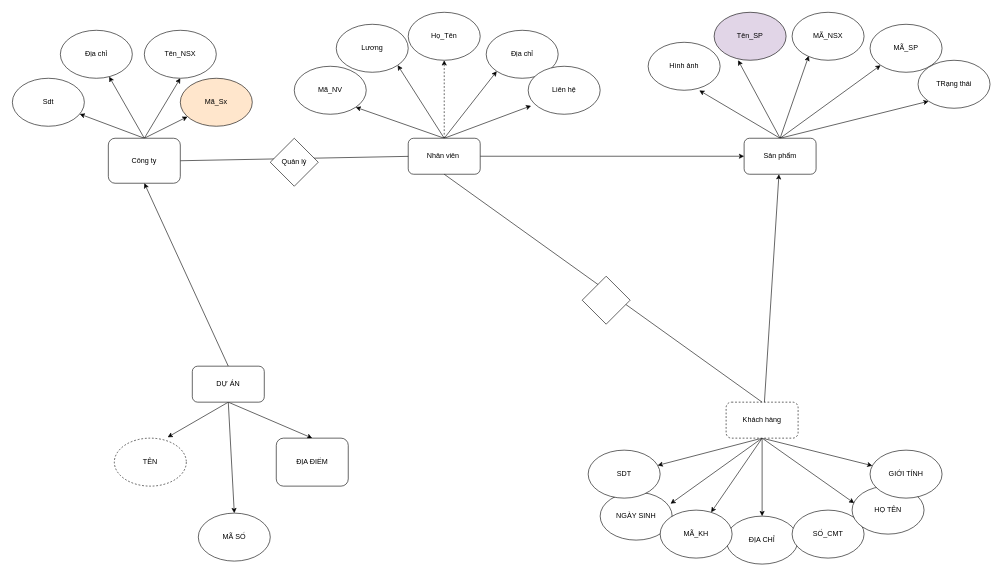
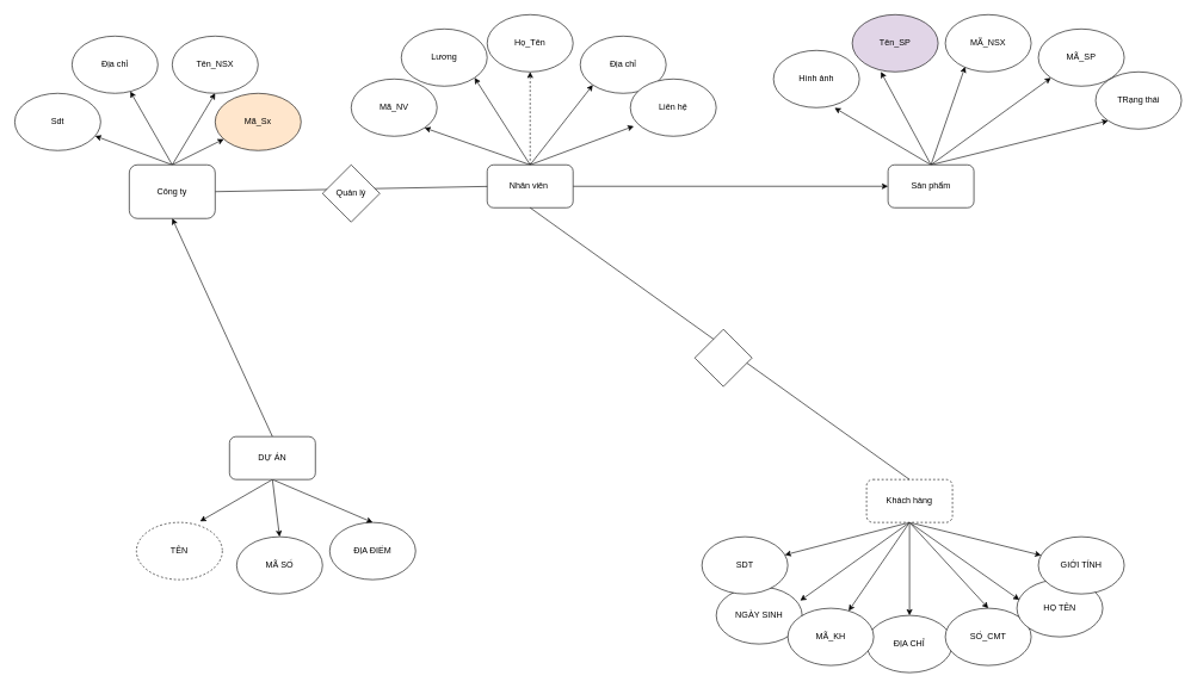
  <mxCell id="0" />
  <mxCell id="1" parent="0" />
  <mxCell id="2" style="edgeStyle=none;rounded=0;orthogonalLoop=1;jettySize=auto;html=1;exitX=1;exitY=0.5;exitDx=0;exitDy=0;" parent="1" source="7" edge="1"><mxGeometry relative="1" as="geometry"><mxPoint x="690" y="260" as="targetPoint" /></mxGeometry></mxCell>
  <mxCell id="3" style="rounded=0;orthogonalLoop=1;jettySize=auto;html=1;exitX=0.5;exitY=0;exitDx=0;exitDy=0;" parent="1" source="7" target="8" edge="1"><mxGeometry relative="1" as="geometry" /></mxCell>
  <mxCell id="4" style="edgeStyle=none;rounded=0;orthogonalLoop=1;jettySize=auto;html=1;exitX=0.5;exitY=0;exitDx=0;exitDy=0;entryX=0.5;entryY=1;entryDx=0;entryDy=0;" parent="1" source="7" target="22" edge="1"><mxGeometry relative="1" as="geometry" /></mxCell>
  <mxCell id="5" style="edgeStyle=none;rounded=0;orthogonalLoop=1;jettySize=auto;html=1;exitX=0.5;exitY=0;exitDx=0;exitDy=0;" parent="1" source="7" target="24" edge="1"><mxGeometry relative="1" as="geometry" /></mxCell>
  <mxCell id="6" style="edgeStyle=none;rounded=0;orthogonalLoop=1;jettySize=auto;html=1;exitX=0.5;exitY=0;exitDx=0;exitDy=0;" parent="1" source="7" target="23" edge="1"><mxGeometry relative="1" as="geometry" /></mxCell>
  <mxCell id="7" value="Công ty" style="rounded=1;whiteSpace=wrap;html=1;" parent="1" vertex="1"><mxGeometry x="180" y="230" width="120" height="75" as="geometry" /></mxCell>
  <mxCell id="8" value="Địa chỉ" style="ellipse;whiteSpace=wrap;html=1;" parent="1" vertex="1"><mxGeometry x="100" y="50" width="120" height="80" as="geometry" /></mxCell>
  <mxCell id="9" style="edgeStyle=none;rounded=0;orthogonalLoop=1;jettySize=auto;html=1;exitX=1;exitY=0.5;exitDx=0;exitDy=0;entryX=0;entryY=0.5;entryDx=0;entryDy=0;" parent="1" source="15" target="21" edge="1"><mxGeometry relative="1" as="geometry" /></mxCell>
  <mxCell id="10" style="edgeStyle=none;rounded=0;orthogonalLoop=1;jettySize=auto;html=1;exitX=0.5;exitY=0;exitDx=0;exitDy=0;dashed=1;" parent="1" source="15" target="27" edge="1"><mxGeometry relative="1" as="geometry" /></mxCell>
  <mxCell id="11" style="edgeStyle=none;rounded=0;orthogonalLoop=1;jettySize=auto;html=1;exitX=0.5;exitY=0;exitDx=0;exitDy=0;entryX=0;entryY=1;entryDx=0;entryDy=0;" parent="1" source="15" target="28" edge="1"><mxGeometry relative="1" as="geometry" /></mxCell>
  <mxCell id="12" style="edgeStyle=none;rounded=0;orthogonalLoop=1;jettySize=auto;html=1;exitX=0.5;exitY=0;exitDx=0;exitDy=0;entryX=0.04;entryY=0.824;entryDx=0;entryDy=0;entryPerimeter=0;" parent="1" source="15" target="29" edge="1"><mxGeometry relative="1" as="geometry" /></mxCell>
  <mxCell id="13" style="edgeStyle=none;rounded=0;orthogonalLoop=1;jettySize=auto;html=1;exitX=0.5;exitY=0;exitDx=0;exitDy=0;entryX=1;entryY=1;entryDx=0;entryDy=0;" parent="1" source="15" target="26" edge="1"><mxGeometry relative="1" as="geometry" /></mxCell>
  <mxCell id="14" style="edgeStyle=none;rounded=0;orthogonalLoop=1;jettySize=auto;html=1;exitX=0.5;exitY=0;exitDx=0;exitDy=0;entryX=1;entryY=1;entryDx=0;entryDy=0;" parent="1" source="15" target="25" edge="1"><mxGeometry relative="1" as="geometry" /></mxCell>
  <mxCell id="15" value="Nhân viên&amp;nbsp;" style="rounded=1;whiteSpace=wrap;html=1;" parent="1" vertex="1"><mxGeometry x="680" y="230" width="120" height="60" as="geometry" /></mxCell>
  <mxCell id="16" style="edgeStyle=none;rounded=0;orthogonalLoop=1;jettySize=auto;html=1;exitX=0.5;exitY=0;exitDx=0;exitDy=0;entryX=0.231;entryY=0.909;entryDx=0;entryDy=0;entryPerimeter=0;" parent="1" source="21" target="33" edge="1"><mxGeometry relative="1" as="geometry" /></mxCell>
  <mxCell id="17" style="edgeStyle=none;rounded=0;orthogonalLoop=1;jettySize=auto;html=1;exitX=0.5;exitY=0;exitDx=0;exitDy=0;entryX=0.333;entryY=1;entryDx=0;entryDy=0;entryPerimeter=0;" parent="1" source="21" target="30" edge="1"><mxGeometry relative="1" as="geometry" /></mxCell>
  <mxCell id="18" style="edgeStyle=none;rounded=0;orthogonalLoop=1;jettySize=auto;html=1;exitX=0.5;exitY=0;exitDx=0;exitDy=0;entryX=0.711;entryY=1.004;entryDx=0;entryDy=0;entryPerimeter=0;" parent="1" source="21" target="31" edge="1"><mxGeometry relative="1" as="geometry" /></mxCell>
  <mxCell id="19" style="edgeStyle=none;rounded=0;orthogonalLoop=1;jettySize=auto;html=1;exitX=0.5;exitY=0;exitDx=0;exitDy=0;entryX=0;entryY=1;entryDx=0;entryDy=0;" parent="1" source="21" target="32" edge="1"><mxGeometry relative="1" as="geometry" /></mxCell>
  <mxCell id="20" style="edgeStyle=none;rounded=0;orthogonalLoop=1;jettySize=auto;html=1;exitX=0.5;exitY=0;exitDx=0;exitDy=0;entryX=0;entryY=1;entryDx=0;entryDy=0;" parent="1" source="21" target="34" edge="1"><mxGeometry relative="1" as="geometry" /></mxCell>
  <mxCell id="21" value="Sản phẩm" style="rounded=1;whiteSpace=wrap;html=1;" parent="1" vertex="1"><mxGeometry x="1240" y="230" width="120" height="60" as="geometry" /></mxCell>
  <mxCell id="22" value="Tên_NSX" style="ellipse;whiteSpace=wrap;html=1;" parent="1" vertex="1"><mxGeometry x="240" y="50" width="120" height="80" as="geometry" /></mxCell>
  <mxCell id="23" value="Mã_Sx" style="ellipse;whiteSpace=wrap;html=1;fillColor=#ffe6cc;" parent="1" vertex="1"><mxGeometry x="300" y="130" width="120" height="80" as="geometry" /></mxCell>
  <mxCell id="24" value="Sdt" style="ellipse;whiteSpace=wrap;html=1;" parent="1" vertex="1"><mxGeometry x="20" y="130" width="120" height="80" as="geometry" /></mxCell>
  <mxCell id="25" value="Mã_NV" style="ellipse;whiteSpace=wrap;html=1;" parent="1" vertex="1"><mxGeometry x="490" y="110" width="120" height="80" as="geometry" /></mxCell>
  <mxCell id="26" value="Lương" style="ellipse;whiteSpace=wrap;html=1;" parent="1" vertex="1"><mxGeometry x="560" y="40" width="120" height="80" as="geometry" /></mxCell>
  <mxCell id="27" value="Họ_Tên" style="ellipse;whiteSpace=wrap;html=1;" parent="1" vertex="1"><mxGeometry x="680" y="20" width="120" height="80" as="geometry" /></mxCell>
  <mxCell id="28" value="Địa chỉ" style="ellipse;whiteSpace=wrap;html=1;" parent="1" vertex="1"><mxGeometry x="810" y="50" width="120" height="80" as="geometry" /></mxCell>
  <mxCell id="29" value="Liên hệ" style="ellipse;whiteSpace=wrap;html=1;" parent="1" vertex="1"><mxGeometry x="880" y="110" width="120" height="80" as="geometry" /></mxCell>
  <mxCell id="30" value="Tên_SP" style="ellipse;whiteSpace=wrap;html=1;fillColor=#e1d5e7;" parent="1" vertex="1"><mxGeometry x="1190" y="20" width="120" height="80" as="geometry" /></mxCell>
  <mxCell id="31" value="Hình ảnh" style="ellipse;whiteSpace=wrap;html=1;" parent="1" vertex="1"><mxGeometry x="1080" y="70" width="120" height="80" as="geometry" /></mxCell>
  <mxCell id="32" value="MÃ_SP" style="ellipse;whiteSpace=wrap;html=1;" parent="1" vertex="1"><mxGeometry x="1450" y="40" width="120" height="80" as="geometry" /></mxCell>
  <mxCell id="33" value="MÃ_NSX" style="ellipse;whiteSpace=wrap;html=1;" parent="1" vertex="1"><mxGeometry x="1320" y="20" width="120" height="80" as="geometry" /></mxCell>
  <mxCell id="34" value="TRạng thái" style="ellipse;whiteSpace=wrap;html=1;" parent="1" vertex="1"><mxGeometry x="1530" y="100" width="120" height="80" as="geometry" /></mxCell>
  <mxCell id="35" style="edgeStyle=none;rounded=0;orthogonalLoop=1;jettySize=auto;html=1;exitX=0.5;exitY=1;exitDx=0;exitDy=0;entryX=0.5;entryY=0;entryDx=0;entryDy=0;" parent="1" source="42" target="43" edge="1"><mxGeometry relative="1" as="geometry" /></mxCell>
  <mxCell id="36" style="edgeStyle=none;rounded=0;orthogonalLoop=1;jettySize=auto;html=1;exitX=0.5;exitY=1;exitDx=0;exitDy=0;" parent="1" source="42" target="49" edge="1"><mxGeometry relative="1" as="geometry" /></mxCell>
  <mxCell id="37" style="edgeStyle=none;rounded=0;orthogonalLoop=1;jettySize=auto;html=1;exitX=0.5;exitY=1;exitDx=0;exitDy=0;" parent="1" source="42" target="47" edge="1"><mxGeometry relative="1" as="geometry" /></mxCell>
  <mxCell id="38" style="edgeStyle=none;rounded=0;orthogonalLoop=1;jettySize=auto;html=1;exitX=0.5;exitY=1;exitDx=0;exitDy=0;entryX=0.978;entryY=0.242;entryDx=0;entryDy=0;entryPerimeter=0;" parent="1" source="42" target="46" edge="1"><mxGeometry relative="1" as="geometry" /></mxCell>
- <mxCell id="39" style="edgeStyle=none;rounded=0;orthogonalLoop=1;jettySize=auto;html=1;exitX=0.5;exitY=1;exitDx=0;exitDy=0;" parent="1" source="42" target="21" edge="1"><mxGeometry relative="1" as="geometry" /></mxCell>
+ <mxCell id="39" style="edgeStyle=none;rounded=0;orthogonalLoop=1;jettySize=auto;html=1;exitX=0.5;exitY=1;exitDx=0;exitDy=0;entryX=0.5;entryY=0;entryDx=0;entryDy=0;" parent="1" source="42" target="44" edge="1"><mxGeometry relative="1" as="geometry" /></mxCell>
  <mxCell id="40" style="edgeStyle=none;rounded=0;orthogonalLoop=1;jettySize=auto;html=1;exitX=0.5;exitY=1;exitDx=0;exitDy=0;" parent="1" source="42" target="48" edge="1"><mxGeometry relative="1" as="geometry" /></mxCell>
  <mxCell id="41" style="edgeStyle=none;rounded=0;orthogonalLoop=1;jettySize=auto;html=1;exitX=0.5;exitY=1;exitDx=0;exitDy=0;entryX=0.029;entryY=0.354;entryDx=0;entryDy=0;entryPerimeter=0;" parent="1" source="42" target="45" edge="1"><mxGeometry relative="1" as="geometry" /></mxCell>
  <mxCell id="42" value="Khách hàng" style="rounded=1;whiteSpace=wrap;html=1;dashed=1;" parent="1" vertex="1"><mxGeometry x="1210" y="670" width="120" height="60" as="geometry" /></mxCell>
  <mxCell id="43" value="ĐỊA CHỈ" style="ellipse;whiteSpace=wrap;html=1;" parent="1" vertex="1"><mxGeometry x="1210" y="860" width="120" height="80" as="geometry" /></mxCell>
  <mxCell id="44" value="SỐ_CMT" style="ellipse;whiteSpace=wrap;html=1;" parent="1" vertex="1"><mxGeometry x="1320" y="850" width="120" height="80" as="geometry" /></mxCell>
  <mxCell id="45" value="HỌ TÊN" style="ellipse;whiteSpace=wrap;html=1;" parent="1" vertex="1"><mxGeometry x="1420" y="810" width="120" height="80" as="geometry" /></mxCell>
  <mxCell id="46" value="NGÀY SINH" style="ellipse;whiteSpace=wrap;html=1;" parent="1" vertex="1"><mxGeometry x="1000" y="820" width="120" height="80" as="geometry" /></mxCell>
  <mxCell id="47" value="SDT" style="ellipse;whiteSpace=wrap;html=1;" parent="1" vertex="1"><mxGeometry x="980" y="750" width="120" height="80" as="geometry" /></mxCell>
  <mxCell id="48" value="GIỚI TÍNH" style="ellipse;whiteSpace=wrap;html=1;" parent="1" vertex="1"><mxGeometry x="1450" y="750" width="120" height="80" as="geometry" /></mxCell>
  <mxCell id="49" value="MÃ_KH" style="ellipse;whiteSpace=wrap;html=1;" parent="1" vertex="1"><mxGeometry x="1100" y="850" width="120" height="80" as="geometry" /></mxCell>
  <mxCell id="50" style="edgeStyle=none;rounded=0;orthogonalLoop=1;jettySize=auto;html=1;exitX=0.5;exitY=1;exitDx=0;exitDy=0;entryX=0.5;entryY=0;entryDx=0;entryDy=0;" parent="1" source="54" target="55" edge="1"><mxGeometry relative="1" as="geometry" /></mxCell>
  <mxCell id="51" style="edgeStyle=none;rounded=0;orthogonalLoop=1;jettySize=auto;html=1;exitX=0.5;exitY=1;exitDx=0;exitDy=0;entryX=0.741;entryY=-0.019;entryDx=0;entryDy=0;entryPerimeter=0;" parent="1" source="54" target="57" edge="1"><mxGeometry relative="1" as="geometry" /></mxCell>
  <mxCell id="52" style="edgeStyle=none;rounded=0;orthogonalLoop=1;jettySize=auto;html=1;exitX=0.5;exitY=1;exitDx=0;exitDy=0;entryX=0.5;entryY=0;entryDx=0;entryDy=0;" parent="1" source="54" target="56" edge="1"><mxGeometry relative="1" as="geometry" /></mxCell>
  <mxCell id="53" style="edgeStyle=none;rounded=0;orthogonalLoop=1;jettySize=auto;html=1;exitX=0.5;exitY=0;exitDx=0;exitDy=0;entryX=0.5;entryY=1;entryDx=0;entryDy=0;" parent="1" source="54" target="7" edge="1"><mxGeometry relative="1" as="geometry" /></mxCell>
  <mxCell id="54" value="DỰ ÁN" style="rounded=1;whiteSpace=wrap;html=1;" parent="1" vertex="1"><mxGeometry x="320" y="610" width="120" height="60" as="geometry" /></mxCell>
- <mxCell id="55" value="MÃ SỐ" style="ellipse;whiteSpace=wrap;html=1;" parent="1" vertex="1"><mxGeometry x="330" y="855" width="120" height="80" as="geometry" /></mxCell>
- <mxCell id="56" value="ĐỊA ĐIỂM" style="whiteSpace=wrap;html=1;rounded=1;" parent="1" vertex="1"><mxGeometry x="460" y="730" width="120" height="80" as="geometry" /></mxCell>
+ <mxCell id="55" value="MÃ SỐ" style="ellipse;whiteSpace=wrap;html=1;" parent="1" vertex="1"><mxGeometry x="330" y="750" width="120" height="80" as="geometry" /></mxCell>
+ <mxCell id="56" value="ĐỊA ĐIỂM" style="ellipse;whiteSpace=wrap;html=1;" parent="1" vertex="1"><mxGeometry x="460" y="730" width="120" height="80" as="geometry" /></mxCell>
  <mxCell id="57" value="TÊN" style="ellipse;whiteSpace=wrap;html=1;dashed=1;" parent="1" vertex="1"><mxGeometry x="190" y="730" width="120" height="80" as="geometry" /></mxCell>
  <mxCell id="58" value="Quản lý" style="rhombus;whiteSpace=wrap;html=1;" parent="1" vertex="1"><mxGeometry x="450" y="230" width="80" height="80" as="geometry" /></mxCell>
  <mxCell id="59" value="" style="endArrow=none;html=1;rounded=0;exitX=0.5;exitY=1;exitDx=0;exitDy=0;entryX=0.5;entryY=0;entryDx=0;entryDy=0;" parent="1" source="15" target="42" edge="1"><mxGeometry width="50" height="50" relative="1" as="geometry"><mxPoint x="750" y="350" as="sourcePoint" /><mxPoint x="1270" y="660" as="targetPoint" /></mxGeometry></mxCell>
  <mxCell id="60" value="" style="rhombus;whiteSpace=wrap;html=1;" parent="1" vertex="1"><mxGeometry x="970" y="460" width="80" height="80" as="geometry" /></mxCell>
